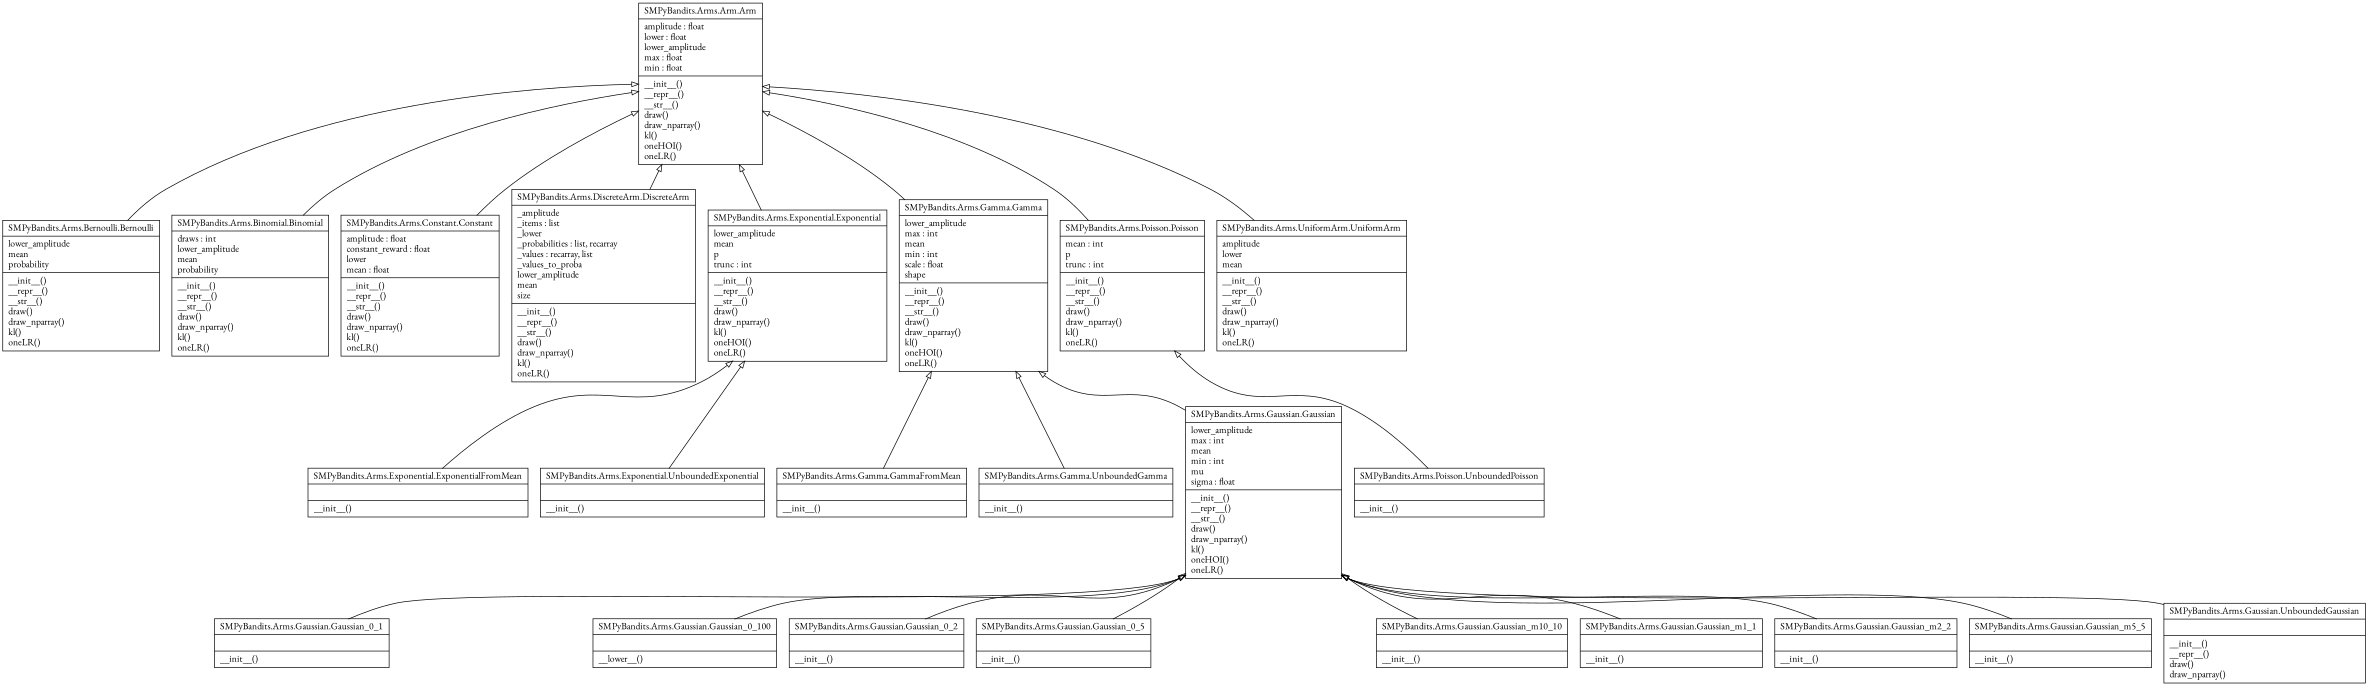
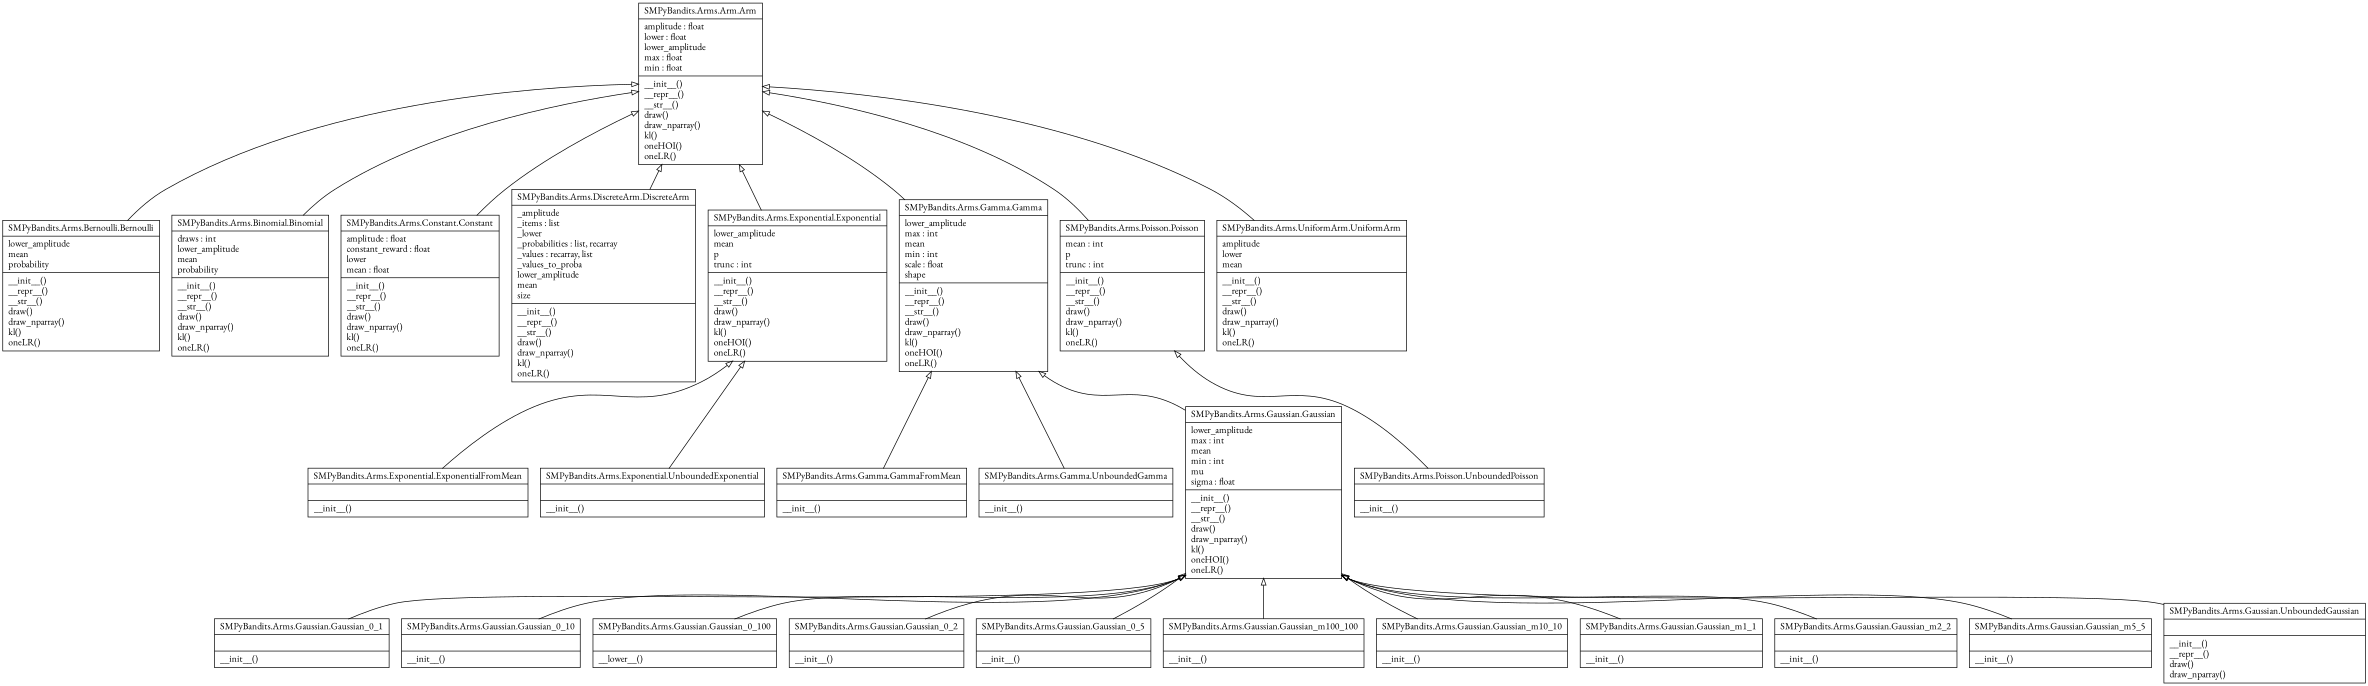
  digraph {
    fontname="EB Garamond"
    rankdir=BT
    node [fontname="EB Garamond" shape=record]
    edge [arrowhead=empty arrowtail=none fontname="EB Garamond"]
    n1 [label="{SMPyBandits.Arms.Arm.Arm|amplitude : float\llower : float\llower_amplitude\lmax : float\lmin : float\l|__init__()\l__repr__()\l__str__()\ldraw()\ldraw_nparray()\lkl()\loneHOI()\loneLR()\l}"]
    n2 [label="{SMPyBandits.Arms.Bernoulli.Bernoulli|lower_amplitude\lmean\lprobability\l|__init__()\l__repr__()\l__str__()\ldraw()\ldraw_nparray()\lkl()\loneLR()\l}"]
    n3 [label="{SMPyBandits.Arms.Binomial.Binomial|draws : int\llower_amplitude\lmean\lprobability\l|__init__()\l__repr__()\l__str__()\ldraw()\ldraw_nparray()\lkl()\loneLR()\l}"]
    n4 [label="{SMPyBandits.Arms.Constant.Constant|amplitude : float\lconstant_reward : float\llower\lmean : float\l|__init__()\l__repr__()\l__str__()\ldraw()\ldraw_nparray()\lkl()\loneLR()\l}"]
    n5 [label="{SMPyBandits.Arms.DiscreteArm.DiscreteArm|_amplitude\l_items : list\l_lower\l_probabilities : list, recarray\l_values : recarray, list\l_values_to_proba\llower_amplitude\lmean\lsize\l|__init__()\l__repr__()\l__str__()\ldraw()\ldraw_nparray()\lkl()\loneLR()\l}"]
    n6 [label="{SMPyBandits.Arms.Exponential.Exponential|lower_amplitude\lmean\lp\ltrunc : int\l|__init__()\l__repr__()\l__str__()\ldraw()\ldraw_nparray()\lkl()\loneHOI()\loneLR()\l}"]
    n7 [label="{SMPyBandits.Arms.Exponential.ExponentialFromMean|\l|__init__()\l}"]
    n8 [label="{SMPyBandits.Arms.Exponential.UnboundedExponential|\l|__init__()\l}"]
    n9 [label="{SMPyBandits.Arms.Gamma.Gamma|lower_amplitude\lmax : int\lmean\lmin : int\lscale : float\lshape\l|__init__()\l__repr__()\l__str__()\ldraw()\ldraw_nparray()\lkl()\loneHOI()\loneLR()\l}"]
    n10 [label="{SMPyBandits.Arms.Gamma.GammaFromMean|\l|__init__()\l}"]
    n11 [label="{SMPyBandits.Arms.Gamma.UnboundedGamma|\l|__init__()\l}"]
    n12 [label="{SMPyBandits.Arms.Gaussian.Gaussian|lower_amplitude\lmax : int\lmean\lmin : int\lmu\lsigma : float\l|__init__()\l__repr__()\l__str__()\ldraw()\ldraw_nparray()\lkl()\loneHOI()\loneLR()\l}"]
    n13 [label="{SMPyBandits.Arms.Gaussian.Gaussian_0_1|\l|__init__()\l}"]
+   n14 [label="{SMPyBandits.Arms.Gaussian.Gaussian_0_10|\l|__init__()\l}"]
    n15 [label="{SMPyBandits.Arms.Gaussian.Gaussian_0_100|\l|__lower__()\l}"]
    n16 [label="{SMPyBandits.Arms.Gaussian.Gaussian_0_2|\l|__init__()\l}"]
    n17 [label="{SMPyBandits.Arms.Gaussian.Gaussian_0_5|\l|__init__()\l}"]
+   n18 [label="{SMPyBandits.Arms.Gaussian.Gaussian_m100_100|\l|__init__()\l}"]
    n19 [label="{SMPyBandits.Arms.Gaussian.Gaussian_m10_10|\l|__init__()\l}"]
    n20 [label="{SMPyBandits.Arms.Gaussian.Gaussian_m1_1|\l|__init__()\l}"]
    n21 [label="{SMPyBandits.Arms.Gaussian.Gaussian_m2_2|\l|__init__()\l}"]
    n22 [label="{SMPyBandits.Arms.Gaussian.Gaussian_m5_5|\l|__init__()\l}"]
    n23 [label="{SMPyBandits.Arms.Gaussian.UnboundedGaussian|\l|__init__()\l__repr__()\ldraw()\ldraw_nparray()\l}"]
    n24 [label="{SMPyBandits.Arms.Poisson.Poisson|mean : int\lp\ltrunc : int\l|__init__()\l__repr__()\l__str__()\ldraw()\ldraw_nparray()\lkl()\loneLR()\l}"]
    n25 [label="{SMPyBandits.Arms.Poisson.UnboundedPoisson|\l|__init__()\l}"]
    n26 [label="{SMPyBandits.Arms.UniformArm.UniformArm|amplitude\llower\lmean\l|__init__()\l__repr__()\l__str__()\ldraw()\ldraw_nparray()\lkl()\loneLR()\l}"]
    n2 -> n1
    n3 -> n1
    n4 -> n1
    n5 -> n1
    n6 -> n1
    n7 -> n6
    n8 -> n6
    n9 -> n1
    n10 -> n9
    n11 -> n9
    n12 -> n9
    n13 -> n12
+   n14 -> n12
    n15 -> n12
    n16 -> n12
    n17 -> n12
+   n18 -> n12
    n19 -> n12
    n20 -> n12
    n21 -> n12
    n22 -> n12
    n23 -> n12
    n24 -> n1
    n25 -> n24
    n26 -> n1
  }
